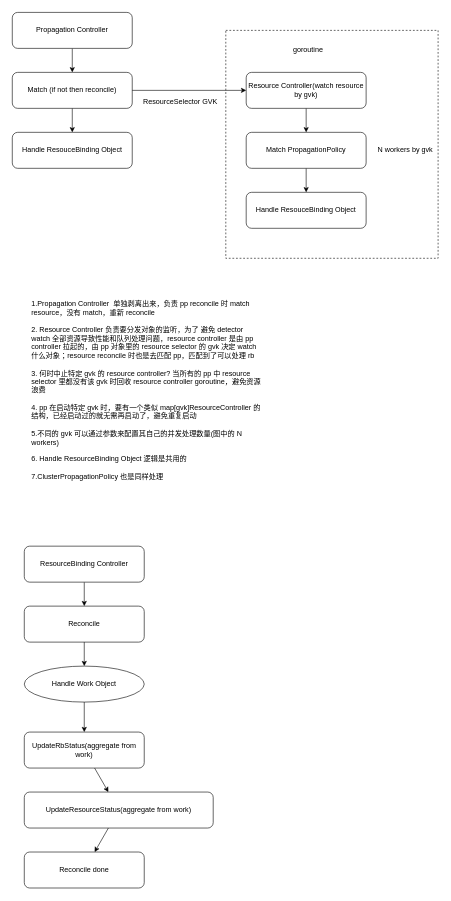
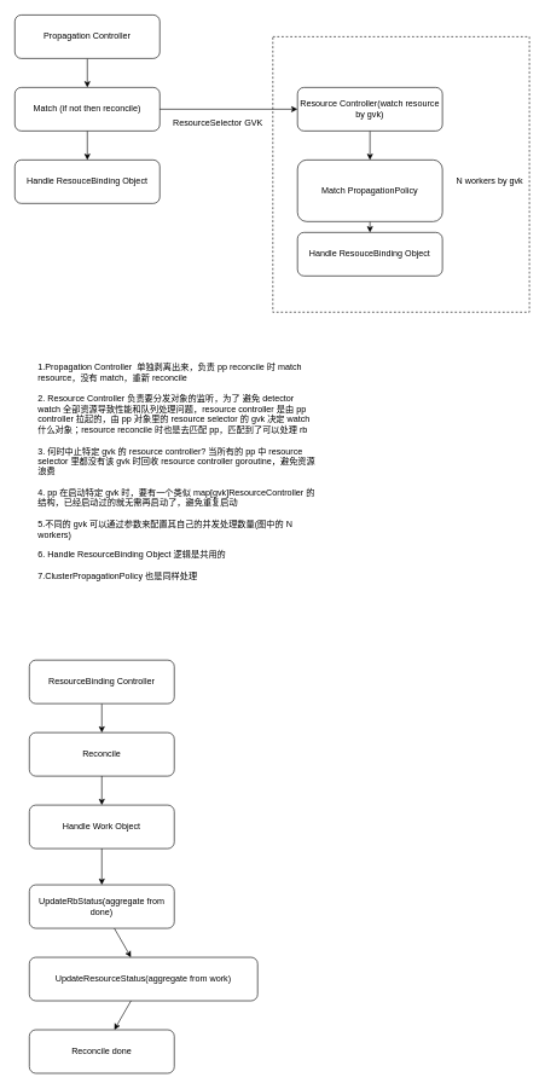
  <mxCell id="0" />
  <mxCell id="1" parent="0" />
  <mxCell id="2" value="" style="whiteSpace=wrap;html=1;dashed=1;" parent="1" vertex="1"><mxGeometry x="376" y="50" width="354" height="380" as="geometry" /></mxCell>
  <mxCell id="3" value="" style="edgeStyle=none;html=1;" parent="1" source="4" target="6" edge="1"><mxGeometry relative="1" as="geometry" /></mxCell>
  <mxCell id="4" value="Propagation Controller" style="rounded=1;whiteSpace=wrap;html=1;" parent="1" vertex="1"><mxGeometry x="20" y="20" width="200" height="60" as="geometry" /></mxCell>
  <mxCell id="5" value="" style="edgeStyle=none;html=1;" parent="1" source="6" target="7" edge="1"><mxGeometry relative="1" as="geometry" /></mxCell>
  <mxCell id="6" value="Match (if not then reconcile)" style="rounded=1;whiteSpace=wrap;html=1;" parent="1" vertex="1"><mxGeometry x="20" y="120" width="200" height="60" as="geometry" /></mxCell>
  <mxCell id="7" value="Handle ResouceBinding Object" style="rounded=1;whiteSpace=wrap;html=1;" parent="1" vertex="1"><mxGeometry x="20" y="220" width="200" height="60" as="geometry" /></mxCell>
  <mxCell id="8" value="" style="edgeStyle=none;html=1;" parent="1" source="9" target="11" edge="1"><mxGeometry relative="1" as="geometry" /></mxCell>
  <mxCell id="9" value="Resource Controller(watch resource by gvk)" style="rounded=1;whiteSpace=wrap;html=1;" parent="1" vertex="1"><mxGeometry x="410" y="120" width="200" height="60" as="geometry" /></mxCell>
  <mxCell id="10" value="" style="edgeStyle=none;html=1;" parent="1" source="11" target="12" edge="1"><mxGeometry relative="1" as="geometry" /></mxCell>
- <mxCell id="11" value="Match PropagationPolicy" style="rounded=1;whiteSpace=wrap;html=1;" parent="1" vertex="1"><mxGeometry x="410" y="220" width="200" height="60" as="geometry" /></mxCell>
+ <mxCell id="11" value="Match PropagationPolicy" style="rounded=1;whiteSpace=wrap;html=1;" parent="1" vertex="1"><mxGeometry x="410" y="220" width="200" height="85" as="geometry" /></mxCell>
  <mxCell id="12" value="Handle ResouceBinding Object" style="rounded=1;whiteSpace=wrap;html=1;" parent="1" vertex="1"><mxGeometry x="410" y="320" width="200" height="60" as="geometry" /></mxCell>
  <mxCell id="13" value="" style="edgeStyle=none;html=1;" parent="1" source="14" target="16" edge="1"><mxGeometry relative="1" as="geometry" /></mxCell>
  <mxCell id="14" value="ResourceBinding Controller" style="rounded=1;whiteSpace=wrap;html=1;" parent="1" vertex="1"><mxGeometry x="40" y="910" width="200" height="60" as="geometry" /></mxCell>
  <mxCell id="15" value="" style="edgeStyle=none;html=1;" parent="1" source="16" target="18" edge="1"><mxGeometry relative="1" as="geometry" /></mxCell>
  <mxCell id="16" value="Reconcile" style="rounded=1;whiteSpace=wrap;html=1;" parent="1" vertex="1"><mxGeometry x="40" y="1010" width="200" height="60" as="geometry" /></mxCell>
  <mxCell id="17" value="" style="edgeStyle=none;html=1;" parent="1" source="18" target="20" edge="1"><mxGeometry relative="1" as="geometry" /></mxCell>
- <mxCell id="18" value="Handle Work Object" style="ellipse;whiteSpace=wrap;html=1;" parent="1" vertex="1"><mxGeometry x="40" y="1110" width="200" height="60" as="geometry" /></mxCell>
+ <mxCell id="18" value="Handle Work Object" style="rounded=1;whiteSpace=wrap;html=1;" parent="1" vertex="1"><mxGeometry x="40" y="1110" width="200" height="60" as="geometry" /></mxCell>
  <mxCell id="19" value="" style="edgeStyle=none;html=1;" parent="1" source="20" target="22" edge="1"><mxGeometry relative="1" as="geometry" /></mxCell>
- <mxCell id="20" value="UpdateRbStatus(aggregate from work)" style="rounded=1;whiteSpace=wrap;html=1;" parent="1" vertex="1"><mxGeometry x="40" y="1220" width="200" height="60" as="geometry" /></mxCell>
+ <mxCell id="20" value="UpdateRbStatus(aggregate from done)" style="rounded=1;whiteSpace=wrap;html=1;" parent="1" vertex="1"><mxGeometry x="40" y="1220" width="200" height="60" as="geometry" /></mxCell>
  <mxCell id="21" value="" style="edgeStyle=none;html=1;" parent="1" source="22" target="23" edge="1"><mxGeometry relative="1" as="geometry" /></mxCell>
  <mxCell id="22" value="UpdateResourceStatus(aggregate from work)" style="rounded=1;whiteSpace=wrap;html=1;" parent="1" vertex="1"><mxGeometry x="40" y="1320" width="315" height="60" as="geometry" /></mxCell>
  <mxCell id="23" value="Reconcile done" style="rounded=1;whiteSpace=wrap;html=1;" parent="1" vertex="1"><mxGeometry x="40" y="1420" width="200" height="60" as="geometry" /></mxCell>
  <mxCell id="24" value="1.Propagation Controller&amp;nbsp; 单独剥离出来，负责 pp reconcile 时 match resource，没有 match，重新 reconcile&lt;br&gt;&lt;br&gt;2. Resource Controller 负责要分发对象的监听，为了 避免 detector watch 全部资源导致性能和队列处理问题，resource controller 是由 pp controller 拉起的，由 pp 对象里的 resource selector 的 gvk 决定 watch 什么对象；resource reconcile 时也是去匹配 pp，匹配到了可以处理 rb&lt;br&gt;&lt;br&gt;3. 何时中止特定 gvk 的 resource controller? 当所有的 pp 中 resource selector 里都没有该 gvk 时回收 resource controller goroutine，避免资源浪费&lt;br&gt;&lt;br&gt;4. pp 在启动特定 gvk 时，要有一个类似 map[gvk]ResourceController 的结构，已经启动过的就无需再启动了，避免重复启动&lt;br&gt;&lt;br&gt;5.不同的 gvk 可以通过参数来配置其自己的并发处理数量(图中的 N workers)&lt;br&gt;&lt;br&gt;6. Handle ResourceBinding Object 逻辑是共用的&lt;br&gt;&lt;br&gt;7.ClusterPropagationPolicy 也是同样处理" style="text;html=1;strokeColor=none;fillColor=none;align=left;verticalAlign=middle;whiteSpace=wrap;rounded=0;labelPosition=center;verticalLabelPosition=middle;" parent="1" vertex="1"><mxGeometry x="50" y="490" width="390" height="320" as="geometry" /></mxCell>
  <mxCell id="25" value="" style="edgeStyle=none;html=1;exitX=1;exitY=0.5;exitDx=0;exitDy=0;entryX=0;entryY=0.5;entryDx=0;entryDy=0;" parent="1" source="6" target="9" edge="1"><mxGeometry relative="1" as="geometry"><mxPoint x="130" y="190" as="sourcePoint" /><mxPoint x="130" y="230" as="targetPoint" /></mxGeometry></mxCell>
  <mxCell id="26" value="ResourceSelector GVK" style="text;html=1;align=center;verticalAlign=middle;resizable=0;points=[];autosize=1;strokeColor=none;fillColor=none;" parent="1" vertex="1"><mxGeometry x="230" y="160" width="140" height="20" as="geometry" /></mxCell>
- <mxCell id="27" value="goroutine" style="text;html=1;align=center;verticalAlign=middle;resizable=0;points=[];autosize=1;strokeColor=none;fillColor=none;" parent="1" vertex="1"><mxGeometry x="478" y="73" width="70" height="20" as="geometry" /></mxCell>
  <mxCell id="28" value="N workers by gvk" style="text;html=1;align=center;verticalAlign=middle;resizable=0;points=[];autosize=1;strokeColor=none;fillColor=none;" parent="1" vertex="1"><mxGeometry x="620" y="240" width="110" height="20" as="geometry" /></mxCell>
